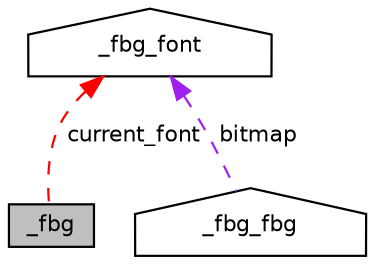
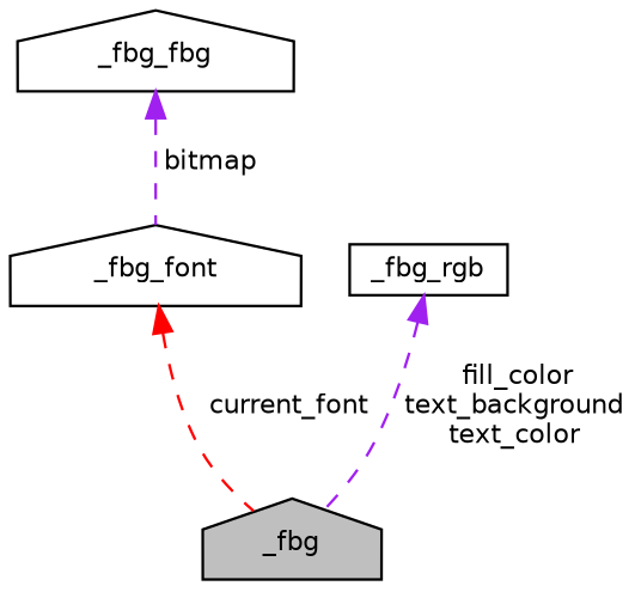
  digraph {
    node [color=black fillcolor=white fontname=Helvetica fontsize=10 shape=box style=filled]
    edge [color=purple dir=back fontname=Helvetica fontsize=10 labelfontname=Helvetica labelfontsize=10 style=dashed]
-   n1 [fillcolor=grey75 fontcolor=black height=0.2 label=_fbg width=0.4]
+   n1 [fillcolor=grey75 fontcolor=black height=0.2 label=_fbg shape=house width=0.4]
    n2 [height=0.2 label=_fbg_font shape=house width=0.4]
    n3 [height=0.2 label=_fbg_fbg shape=house width=0.4]
+   n4 [height=0.2 label=_fbg_rgb width=0.4]
    n2 -> n1 [color=red label=" current_font"]
-   n2 -> n3 [label=" bitmap"]
+   n3 -> n2 [label=" bitmap"]
+   n4 -> n1 [label=" fill_color\ntext_background\ntext_color"]
  }
